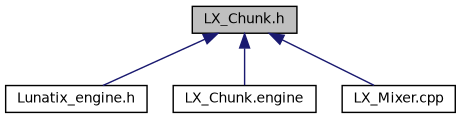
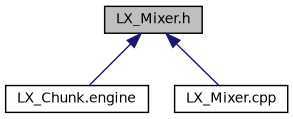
  digraph {
    node [color=black fillcolor=white fontname=Helvetica fontsize=10 shape=record style=filled]
    edge [color=midnightblue dir=back fontname=Helvetica fontsize=10 labelfontname=Helvetica labelfontsize=10 style=solid]
-   n1 [fillcolor=grey75 fontcolor=black height=0.2 label="LX_Chunk.h" width=0.4]
-   n2 [height=0.2 label="Lunatix_engine.h" width=0.4]
+   n1 [fillcolor=grey75 fontcolor=black height=0.2 label="LX_Mixer.h" width=0.4]
    n3 [height=0.2 label="LX_Chunk.engine" width=0.4]
    n4 [height=0.2 label="LX_Mixer.cpp" width=0.4]
-   n1 -> n2
    n1 -> n3
    n1 -> n4
  }
